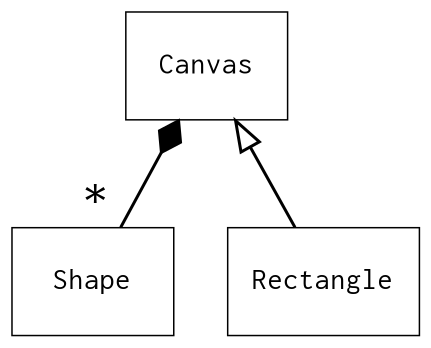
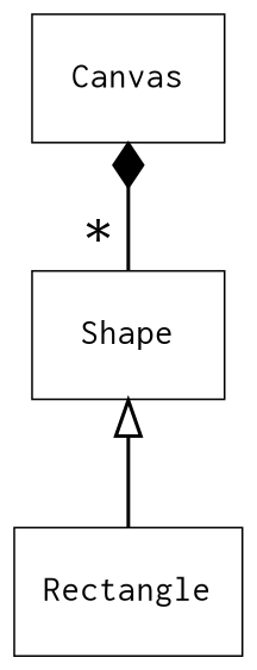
  digraph {
    node [fontname="Inconsolata, Consolas" fontsize=10 penwidth=0.5 shape=box]
    edge [dir=back]
    Shape
    Canvas
    Rectangle
    subgraph sub_1 {
      Shape
      Canvas
    }
    subgraph sub_2 {
      Shape
      Rectangle
    }
-   Canvas -> Rectangle [arrowtail=onormal]
+   Shape -> Rectangle [arrowtail=onormal]
    Canvas -> Shape [arrowtail=diamond headlabel="* "]
  }
